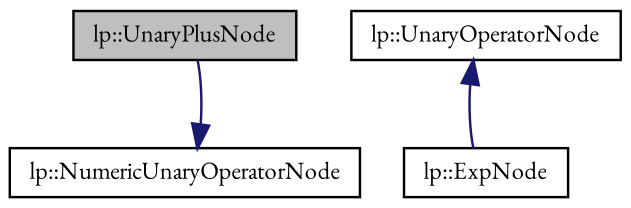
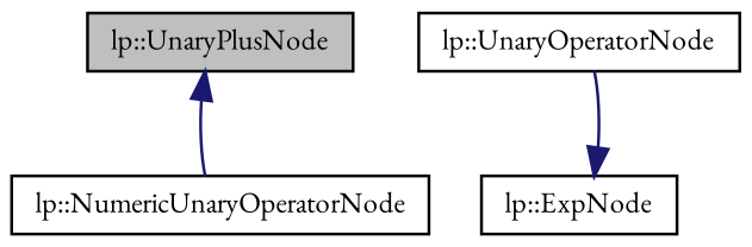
  digraph {
    fontname="EB Garamond"
    node [color=black fillcolor=white fontname="EB Garamond" fontsize=10 shape=record style=filled]
    edge [color=midnightblue dir=back fontname="EB Garamond" fontsize=10 labelfontname=Helvetica labelfontsize=10 style=solid]
    n1 [fillcolor=grey75 fontcolor=black height=0.2 label="lp::UnaryPlusNode" width=0.4]
    n2 [height=0.2 label="lp::NumericUnaryOperatorNode" width=0.4]
    n3 [height=0.2 label="lp::UnaryOperatorNode" width=0.4]
    n4 [height=0.2 label="lp::ExpNode" width=0.4]
-   n2 -> n1
-   n3 -> n4
+   n1 -> n2
+   n4 -> n3
  }
